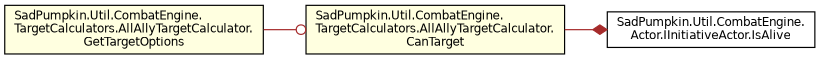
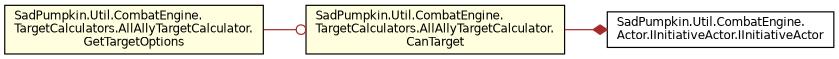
  digraph {
    rankdir=LR
    node [color=black fillcolor=lightyellow fontname=Helvetica fontsize=10 shape=record style=filled]
    edge [color=brown fontname=Helvetica fontsize=10 labelfontname=Helvetica labelfontsize=10 style=solid]
    n1 [fontcolor=black height=0.2 label="SadPumpkin.Util.CombatEngine.\lTargetCalculators.AllAllyTargetCalculator.\lGetTargetOptions" width=0.4]
    n2 [height=0.2 label="SadPumpkin.Util.CombatEngine.\lTargetCalculators.AllAllyTargetCalculator.\lCanTarget" width=0.4]
-   n3 [fillcolor=white height=0.2 label="SadPumpkin.Util.CombatEngine.\lActor.IInitiativeActor.IsAlive" width=0.4]
+   n3 [fillcolor=white height=0.2 label="SadPumpkin.Util.CombatEngine.\lActor.IInitiativeActor.IInitiativeActor" width=0.4]
    n1 -> n2 [arrowhead=odot]
    n2 -> n3 [arrowhead=diamond]
  }
